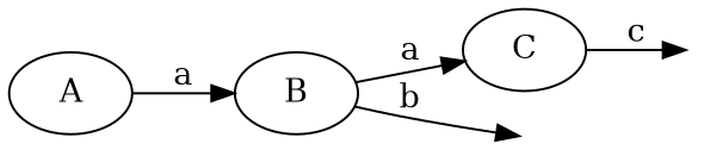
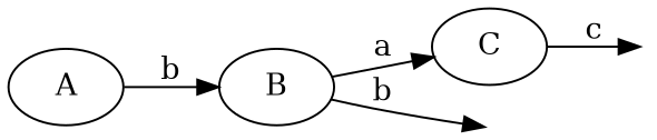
  digraph {
    rankdir=LR
    A
    B
    C
    _0 [shape=point style=invis]
    _1 [shape=point style=invis]
-   A -> B [label=a]
+   A -> B [label=b]
    B -> C [label=a]
    B -> _0 [label=b]
    C -> _1 [label=c]
  }
